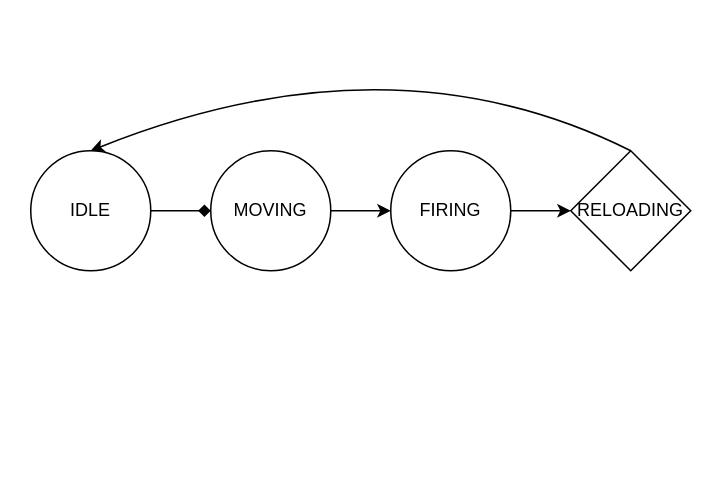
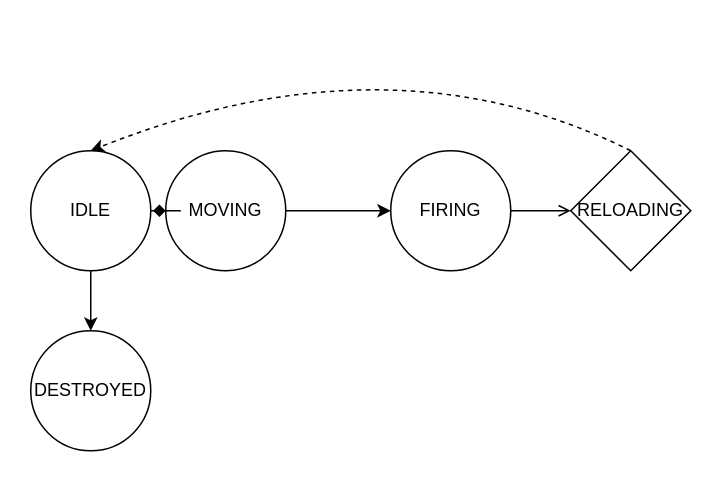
  <mxCell id="0" />
  <mxCell id="1" parent="0" />
- <mxCell id="2" value="" style="edgeStyle=orthogonalEdgeStyle;rounded=0;orthogonalLoop=1;jettySize=auto;html=1;" edge="1" parent="1" source="3" target="4"><mxGeometry relative="1" as="geometry" /></mxCell>
+ <mxCell id="2" value="" style="edgeStyle=orthogonalEdgeStyle;rounded=0;orthogonalLoop=1;jettySize=auto;html=1;endArrow=open;" edge="1" parent="1" source="3" target="4"><mxGeometry relative="1" as="geometry" /></mxCell>
  <mxCell id="3" value="FIRING" style="ellipse;whiteSpace=wrap;html=1;aspect=fixed;" parent="1" vertex="1"><mxGeometry x="260" y="100" width="80" height="80" as="geometry" /></mxCell>
  <mxCell id="4" value="RELOADING" style="rhombus;whiteSpace=wrap;html=1;aspect=fixed;" parent="1" vertex="1"><mxGeometry x="380" y="100" width="80" height="80" as="geometry" /></mxCell>
+ <mxCell id="5" value="DESTROYED" style="ellipse;whiteSpace=wrap;html=1;aspect=fixed;" parent="1" vertex="1"><mxGeometry x="20" y="220" width="80" height="80" as="geometry" /></mxCell>
  <mxCell id="6" value="" style="edgeStyle=orthogonalEdgeStyle;rounded=0;orthogonalLoop=1;jettySize=auto;html=1;" edge="1" parent="1" source="7" target="3"><mxGeometry relative="1" as="geometry" /></mxCell>
- <mxCell id="7" value="MOVING" style="ellipse;whiteSpace=wrap;html=1;aspect=fixed;" parent="1" vertex="1"><mxGeometry x="140" y="100" width="80" height="80" as="geometry" /></mxCell>
+ <mxCell id="7" value="MOVING" style="ellipse;whiteSpace=wrap;html=1;aspect=fixed;" parent="1" vertex="1"><mxGeometry x="110" y="100" width="80" height="80" as="geometry" /></mxCell>
  <mxCell id="8" value="" style="edgeStyle=orthogonalEdgeStyle;rounded=0;orthogonalLoop=1;jettySize=auto;html=1;endArrow=diamond;" edge="1" parent="1" source="10" target="7"><mxGeometry relative="1" as="geometry" /></mxCell>
+ <mxCell id="9" value="" style="edgeStyle=orthogonalEdgeStyle;rounded=0;orthogonalLoop=1;jettySize=auto;html=1;" edge="1" parent="1" source="10" target="5"><mxGeometry relative="1" as="geometry" /></mxCell>
  <mxCell id="10" value="IDLE" style="ellipse;whiteSpace=wrap;html=1;aspect=fixed;" vertex="1" parent="1"><mxGeometry x="20" y="100" width="80" height="80" as="geometry" /></mxCell>
- <mxCell id="11" value="" style="curved=1;endArrow=classic;html=1;rounded=0;exitX=0.5;exitY=0;exitDx=0;exitDy=0;entryX=0.5;entryY=0;entryDx=0;entryDy=0;" edge="1" parent="1" source="4" target="10"><mxGeometry width="50" height="50" relative="1" as="geometry"><mxPoint x="290" y="140" as="sourcePoint" /><mxPoint x="340" y="90" as="targetPoint" /><Array as="points"><mxPoint x="260" y="20" /></Array></mxGeometry></mxCell>
+ <mxCell id="11" value="" style="curved=1;endArrow=classic;html=1;rounded=0;exitX=0.5;exitY=0;exitDx=0;exitDy=0;entryX=0.5;entryY=0;entryDx=0;entryDy=0;dashed=1;" edge="1" parent="1" source="4" target="10"><mxGeometry width="50" height="50" relative="1" as="geometry"><mxPoint x="290" y="140" as="sourcePoint" /><mxPoint x="340" y="90" as="targetPoint" /><Array as="points"><mxPoint x="260" y="20" /></Array></mxGeometry></mxCell>
